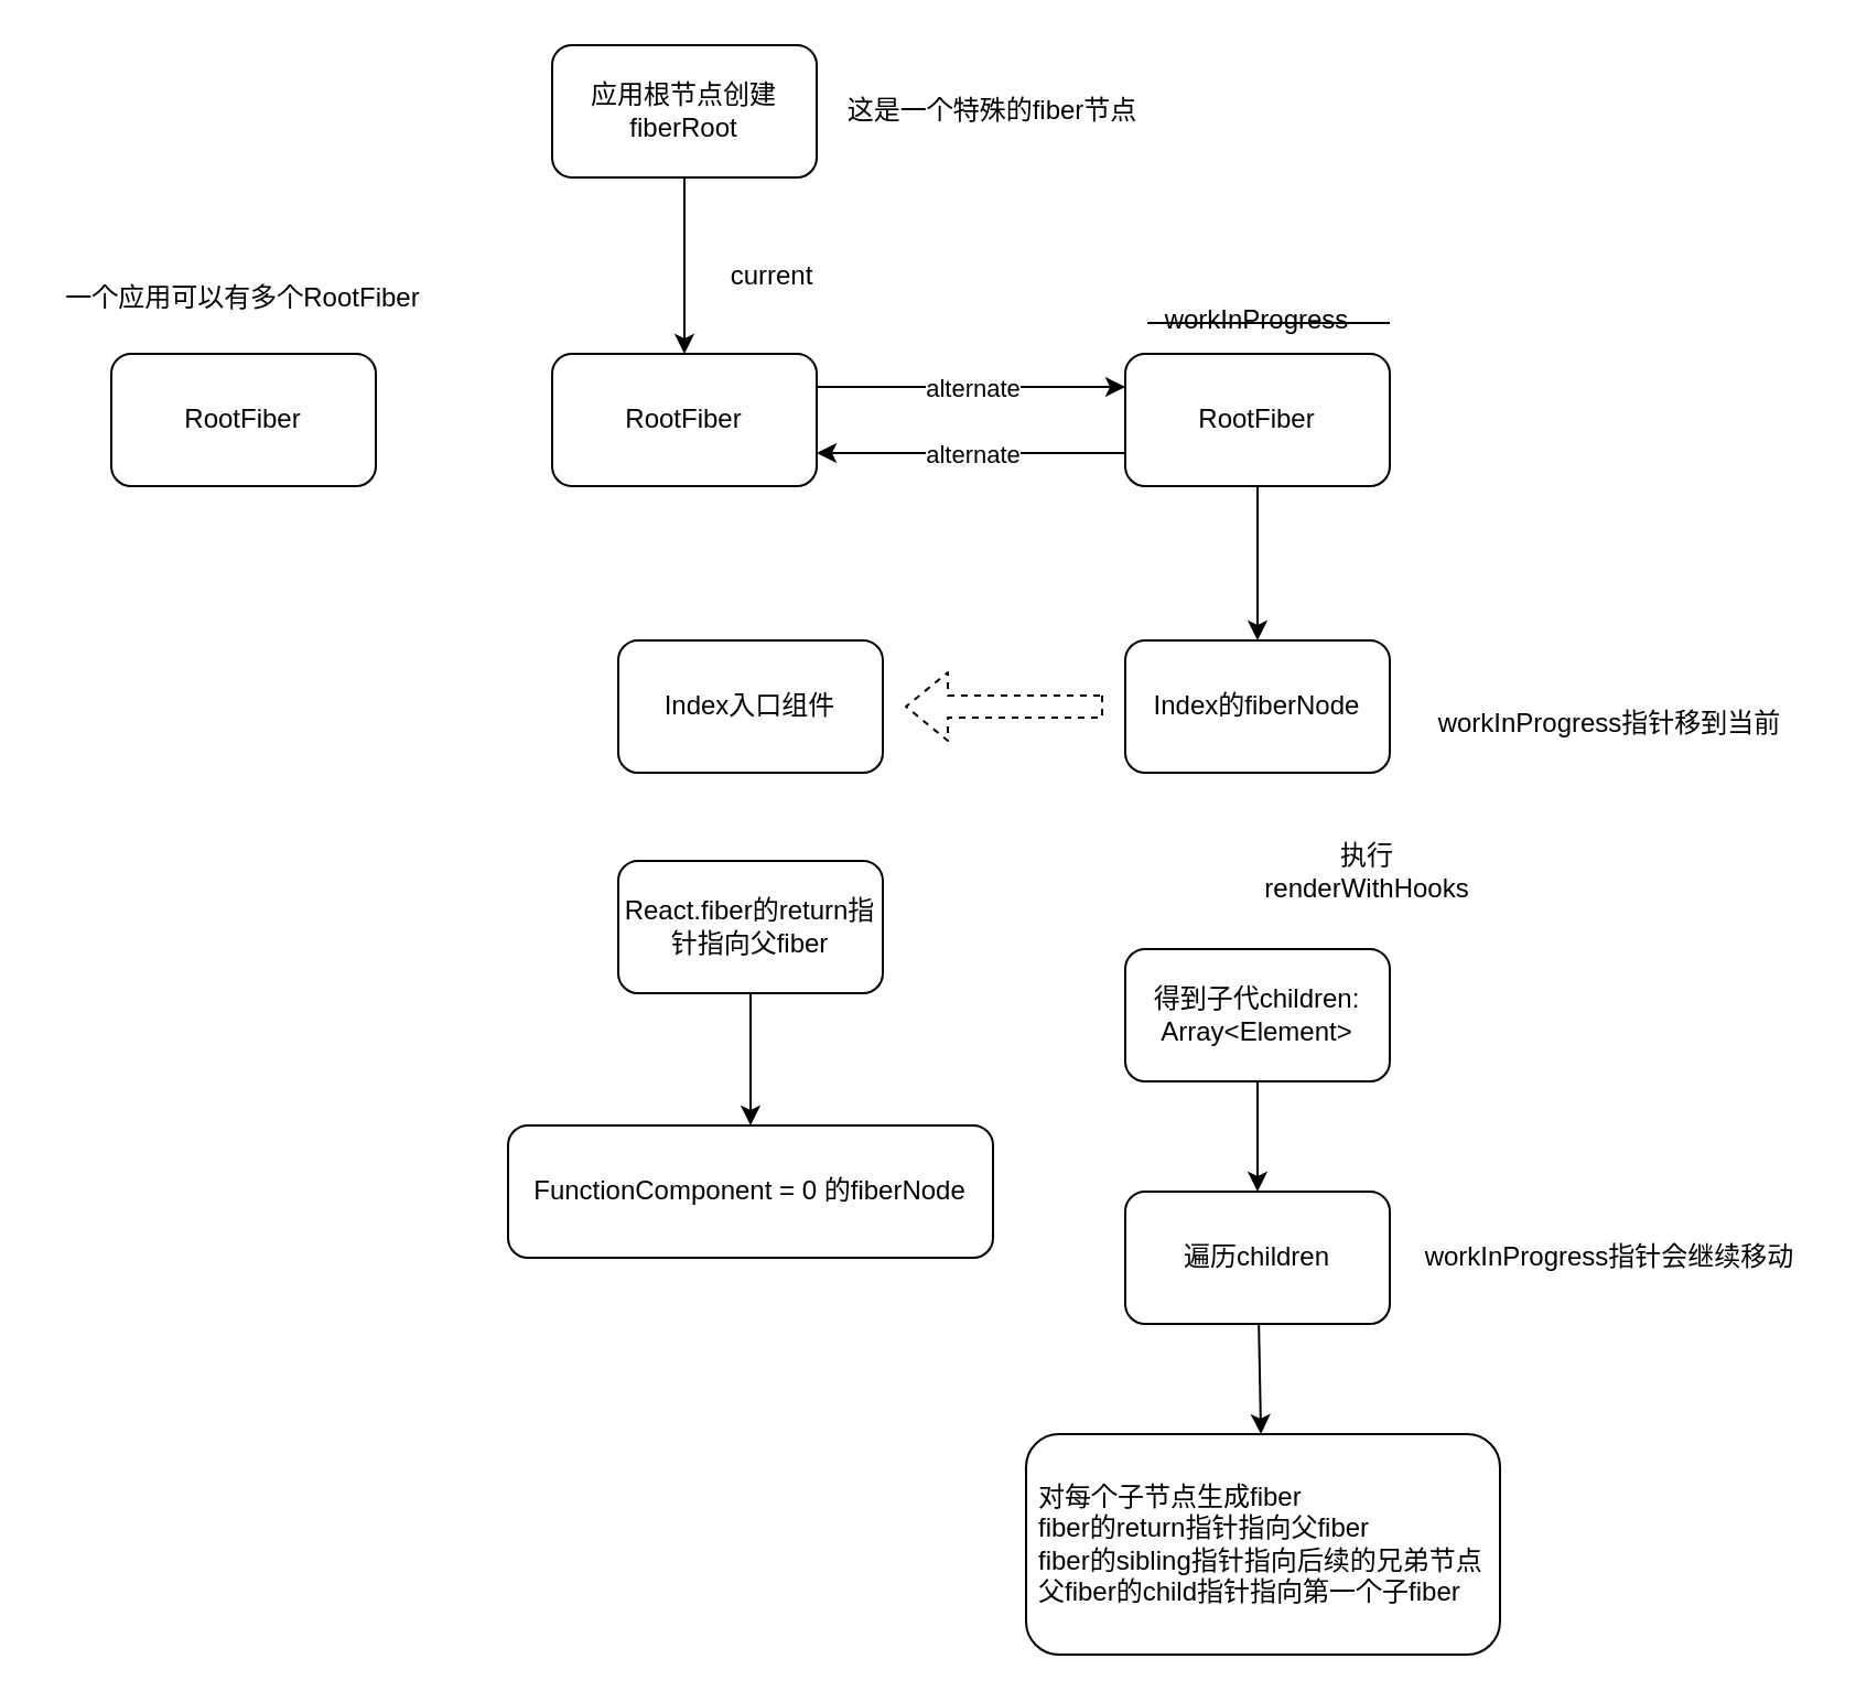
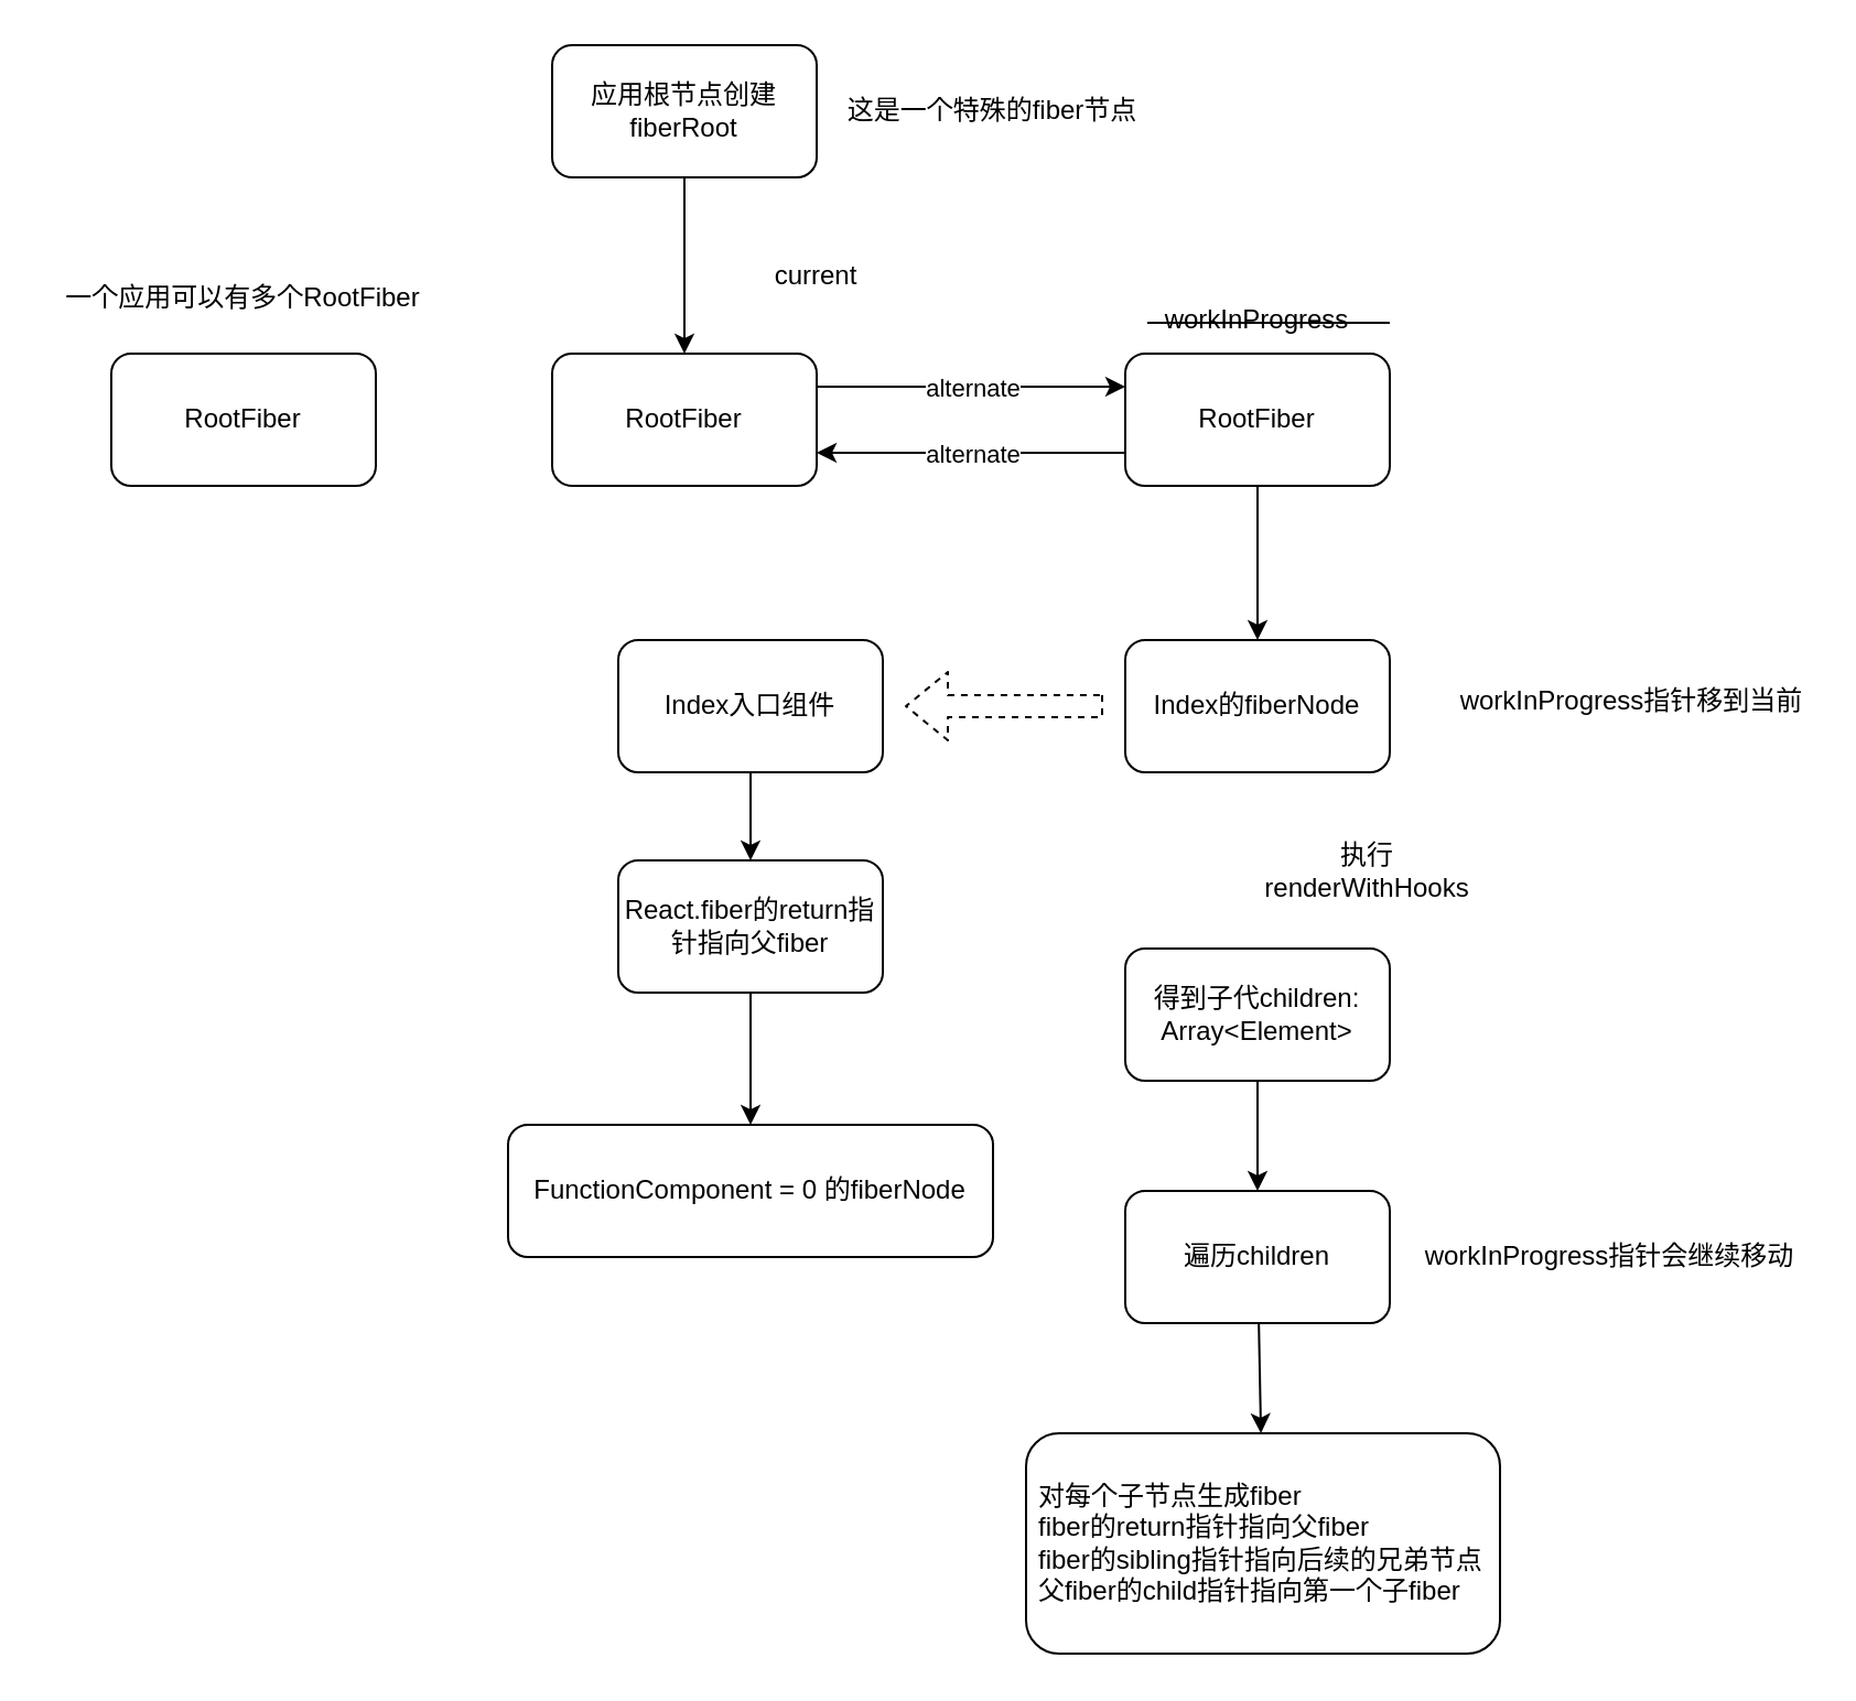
  <mxCell id="0" />
  <mxCell id="1" parent="0" />
  <mxCell id="2" value="" style="edgeStyle=none;html=1;" edge="1" parent="1" source="3" target="5"><mxGeometry relative="1" as="geometry" /></mxCell>
  <mxCell id="3" value="应用根节点创建fiberRoot" style="rounded=1;whiteSpace=wrap;html=1;" vertex="1" parent="1"><mxGeometry x="250" y="20" width="120" height="60" as="geometry" /></mxCell>
  <mxCell id="4" value="这是一个特殊的fiber节点" style="text;html=1;strokeColor=none;fillColor=none;align=center;verticalAlign=middle;whiteSpace=wrap;rounded=0;" vertex="1" parent="1"><mxGeometry x="340" y="32.5" width="220" height="35" as="geometry" /></mxCell>
  <mxCell id="5" value="RootFiber" style="rounded=1;whiteSpace=wrap;html=1;" vertex="1" parent="1"><mxGeometry x="250" y="160" width="120" height="60" as="geometry" /></mxCell>
- <mxCell id="6" value="current" style="text;html=1;strokeColor=none;fillColor=none;align=center;verticalAlign=middle;whiteSpace=wrap;rounded=0;" vertex="1" parent="1"><mxGeometry x="320" y="110" width="60" height="30" as="geometry" /></mxCell>
+ <mxCell id="6" value="current" style="text;html=1;strokeColor=none;fillColor=none;align=center;verticalAlign=middle;whiteSpace=wrap;rounded=0;" vertex="1" parent="1"><mxGeometry x="340" y="110" width="60" height="30" as="geometry" /></mxCell>
  <mxCell id="7" value="RootFiber" style="rounded=1;whiteSpace=wrap;html=1;" vertex="1" parent="1"><mxGeometry x="50" y="160" width="120" height="60" as="geometry" /></mxCell>
  <mxCell id="8" value="一个应用可以有多个RootFiber" style="text;html=1;strokeColor=none;fillColor=none;align=center;verticalAlign=middle;whiteSpace=wrap;rounded=0;" vertex="1" parent="1"><mxGeometry y="120" width="180" height="30" as="geometry" x="20" /></mxCell>
  <mxCell id="9" value="" style="edgeStyle=none;html=1;" edge="1" parent="1" source="10" target="21"><mxGeometry relative="1" as="geometry" /></mxCell>
  <mxCell id="10" value="RootFiber" style="rounded=1;whiteSpace=wrap;html=1;" vertex="1" parent="1"><mxGeometry x="510" y="160" width="120" height="60" as="geometry" /></mxCell>
  <mxCell id="11" value="" style="endArrow=classic;html=1;entryX=0;entryY=0.25;entryDx=0;entryDy=0;" edge="1" parent="1" target="10"><mxGeometry relative="1" as="geometry"><mxPoint x="370" y="175" as="sourcePoint" /><mxPoint x="470" y="180" as="targetPoint" /></mxGeometry></mxCell>
  <mxCell id="12" value="alternate" style="edgeLabel;resizable=0;html=1;align=center;verticalAlign=middle;" connectable="0" vertex="1" parent="11"><mxGeometry relative="1" as="geometry" /></mxCell>
  <mxCell id="13" value="" style="endArrow=classic;html=1;entryX=1;entryY=0.75;entryDx=0;entryDy=0;exitX=0;exitY=0.75;exitDx=0;exitDy=0;" edge="1" parent="1" source="10" target="5"><mxGeometry relative="1" as="geometry"><mxPoint x="470" y="210" as="sourcePoint" /><mxPoint x="570" y="210" as="targetPoint" /></mxGeometry></mxCell>
  <mxCell id="14" value="alternate" style="edgeLabel;resizable=0;html=1;align=center;verticalAlign=middle;" connectable="0" vertex="1" parent="13"><mxGeometry relative="1" as="geometry" /></mxCell>
  <mxCell id="15" value="workInProgress" style="text;html=1;strokeColor=none;fillColor=none;align=center;verticalAlign=middle;whiteSpace=wrap;rounded=0;horizontal=1;fontStyle=0;dashed=1;dashPattern=8 8;gradientColor=none;" vertex="1" parent="1"><mxGeometry x="540" y="130" width="60" height="30" as="geometry" /></mxCell>
+ <mxCell id="16" value="" style="edgeStyle=none;html=1;" edge="1" parent="1" source="17" target="19"><mxGeometry relative="1" as="geometry" /></mxCell>
  <mxCell id="17" value="Index入口组件" style="rounded=1;whiteSpace=wrap;html=1;" vertex="1" parent="1"><mxGeometry x="280" y="290" width="120" height="60" as="geometry" /></mxCell>
  <mxCell id="18" value="" style="edgeStyle=none;html=1;" edge="1" parent="1" source="19"><mxGeometry relative="1" as="geometry"><mxPoint x="340" y="510" as="targetPoint" /></mxGeometry></mxCell>
  <mxCell id="19" value="React.fiber的return指针指向父fiber" style="rounded=1;whiteSpace=wrap;html=1;" vertex="1" parent="1"><mxGeometry x="280" y="390" width="120" height="60" as="geometry" /></mxCell>
  <mxCell id="20" value="FunctionComponent = 0 的fiberNode" style="rounded=1;whiteSpace=wrap;html=1;" vertex="1" parent="1"><mxGeometry x="230" y="510" width="220" height="60" as="geometry" /></mxCell>
  <mxCell id="21" value="Index的fiberNode" style="rounded=1;whiteSpace=wrap;html=1;" vertex="1" parent="1"><mxGeometry x="510" y="290" width="120" height="60" as="geometry" /></mxCell>
- <mxCell id="22" value="workInProgress指针移到当前" style="text;html=1;strokeColor=none;fillColor=none;align=center;verticalAlign=middle;whiteSpace=wrap;rounded=0;horizontal=1;fontStyle=0;dashed=1;dashPattern=8 8;gradientColor=none;" vertex="1" parent="1"><mxGeometry x="650" y="310" width="160" height="35" as="geometry" /></mxCell>
+ <mxCell id="22" value="workInProgress指针移到当前" style="text;html=1;strokeColor=none;fillColor=none;align=center;verticalAlign=middle;whiteSpace=wrap;rounded=0;horizontal=1;fontStyle=0;dashed=1;dashPattern=8 8;gradientColor=none;" vertex="1" parent="1"><mxGeometry x="660" y="300" width="160" height="35" as="geometry" /></mxCell>
  <mxCell id="23" value="" style="endArrow=none;html=1;" edge="1" parent="1"><mxGeometry width="50" height="50" relative="1" as="geometry"><mxPoint x="520" y="146" as="sourcePoint" /><mxPoint x="630" y="146" as="targetPoint" /></mxGeometry></mxCell>
  <mxCell id="24" value="" style="edgeStyle=none;html=1;" edge="1" parent="1" source="25" target="28"><mxGeometry relative="1" as="geometry" /></mxCell>
  <mxCell id="25" value="得到子代children: Array&amp;lt;Element&amp;gt;" style="rounded=1;whiteSpace=wrap;html=1;fillColor=none;gradientColor=none;" vertex="1" parent="1"><mxGeometry x="510" y="430" width="120" height="60" as="geometry" /></mxCell>
  <mxCell id="26" value="执行renderWithHooks" style="text;html=1;strokeColor=none;fillColor=none;align=center;verticalAlign=middle;whiteSpace=wrap;rounded=0;" vertex="1" parent="1"><mxGeometry x="590" y="380" width="60" height="30" as="geometry" /></mxCell>
  <mxCell id="27" value="" style="edgeStyle=none;html=1;" edge="1" parent="1" source="28" target="29"><mxGeometry relative="1" as="geometry" /></mxCell>
  <mxCell id="28" value="遍历children" style="rounded=1;whiteSpace=wrap;html=1;fillColor=none;gradientColor=none;" vertex="1" parent="1"><mxGeometry x="510" y="540" width="120" height="60" as="geometry" /></mxCell>
  <mxCell id="29" value="对每个子节点生成fiber&lt;br&gt;fiber的return指针指向父fiber&lt;br&gt;fiber的sibling指针指向后续的兄弟节点&lt;br&gt;父fiber的child指针指向第一个子fiber" style="rounded=1;whiteSpace=wrap;html=1;fillColor=none;gradientColor=none;align=left;spacingLeft=4;spacingRight=4;" vertex="1" parent="1"><mxGeometry x="465" y="650" width="215" height="100" as="geometry" /></mxCell>
  <mxCell id="30" value="workInProgress指针会继续移动" style="text;html=1;strokeColor=none;fillColor=none;align=center;verticalAlign=middle;whiteSpace=wrap;rounded=0;horizontal=1;fontStyle=0;dashed=1;dashPattern=8 8;gradientColor=none;" vertex="1" parent="1"><mxGeometry x="640" y="550" width="180" height="40" as="geometry" /></mxCell>
  <mxCell id="31" value="" style="shape=flexArrow;endArrow=classic;html=1;dashed=1;" edge="1" parent="1"><mxGeometry width="50" height="50" relative="1" as="geometry"><mxPoint x="500" y="320" as="sourcePoint" /><mxPoint x="410" y="320" as="targetPoint" /></mxGeometry></mxCell>
